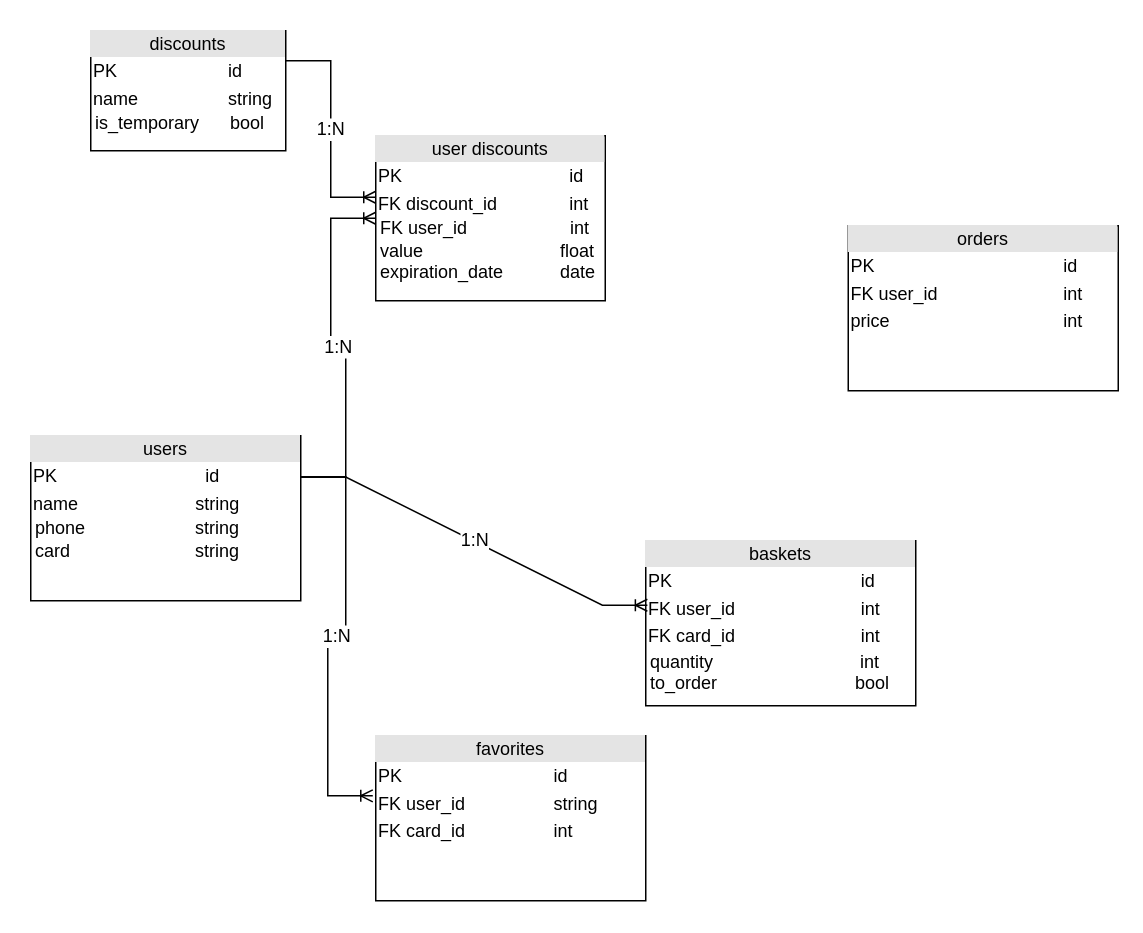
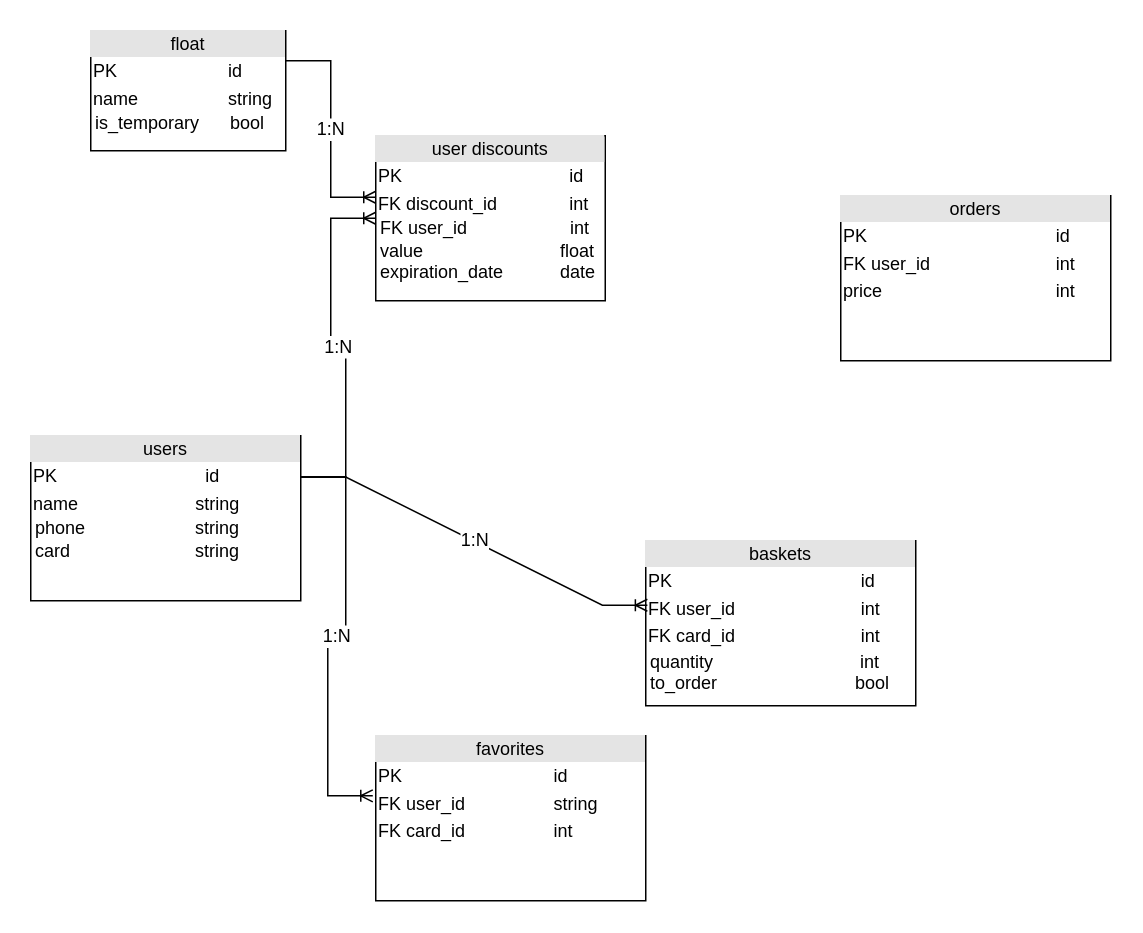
  <mxCell id="0" />
  <mxCell id="1" parent="0" />
  <mxCell id="2" value="&lt;div style=&quot;text-align: center; box-sizing: border-box; width: 100%; background: rgb(228, 228, 228); padding: 2px;&quot;&gt;users&lt;/div&gt;&lt;table style=&quot;width:100%;font-size:1em;&quot; cellpadding=&quot;2&quot; cellspacing=&quot;0&quot;&gt;&lt;tbody&gt;&lt;tr&gt;&lt;td&gt;PK&lt;/td&gt;&lt;td&gt;&lt;span style=&quot;white-space: pre;&quot;&gt;&#09;&lt;/span&gt;&lt;span style=&quot;white-space: pre;&quot;&gt;&#09;&lt;/span&gt;&amp;nbsp; &amp;nbsp; id&lt;/td&gt;&lt;/tr&gt;&lt;tr&gt;&lt;td&gt;name&lt;/td&gt;&lt;td&gt;&lt;span style=&quot;white-space: pre;&quot;&gt;&#09;&lt;/span&gt;&lt;span style=&quot;white-space: pre;&quot;&gt;&#09;&lt;/span&gt;&amp;nbsp; string&lt;/td&gt;&lt;/tr&gt;&lt;/tbody&gt;&lt;/table&gt;&amp;nbsp;phone&lt;span style=&quot;white-space: pre;&quot;&gt;&lt;span style=&quot;white-space: pre;&quot;&gt;&#09;&lt;span style=&quot;white-space: pre;&quot;&gt;&#09;&lt;/span&gt; &lt;/span&gt;        string&lt;br&gt; card&lt;span style=&quot;white-space: pre;&quot;&gt;&#09;&lt;/span&gt;&lt;span style=&quot;white-space: pre;&quot;&gt;&#09;&lt;/span&gt;   &lt;span style=&quot;white-space: pre;&quot;&gt;&#09;&lt;/span&gt; string&lt;span style=&quot;white-space: pre;&quot;&gt;&#09;&lt;/span&gt;&lt;/span&gt;" style="verticalAlign=top;align=left;overflow=fill;html=1;" parent="1" vertex="1"><mxGeometry x="20" y="290" width="180" height="110" as="geometry" /></mxCell>
  <mxCell id="3" value="&lt;div style=&quot;text-align: center; box-sizing: border-box; width: 100%; background: rgb(228, 228, 228); padding: 2px;&quot;&gt;baskets&lt;/div&gt;&lt;table style=&quot;width:100%;font-size:1em;&quot; cellpadding=&quot;2&quot; cellspacing=&quot;0&quot;&gt;&lt;tbody&gt;&lt;tr&gt;&lt;td&gt;PK&lt;/td&gt;&lt;td&gt;id&lt;/td&gt;&lt;/tr&gt;&lt;tr&gt;&lt;td&gt;FK user_id&lt;/td&gt;&lt;td&gt;int&lt;/td&gt;&lt;/tr&gt;&lt;tr&gt;&lt;td&gt;FK card_id&lt;/td&gt;&lt;td&gt;int&lt;/td&gt;&lt;/tr&gt;&lt;/tbody&gt;&lt;/table&gt;&amp;nbsp;quantity&lt;span style=&quot;white-space: pre;&quot;&gt;&#09;&lt;/span&gt;&lt;span style=&quot;white-space: pre;&quot;&gt;&#09;&lt;/span&gt;&lt;span style=&quot;white-space: pre;&quot;&gt;&#09;&lt;/span&gt;&lt;span style=&quot;white-space: pre;&quot;&gt;&#09;&lt;/span&gt;&amp;nbsp; &amp;nbsp;int&lt;br&gt;&amp;nbsp;to_order&lt;span style=&quot;white-space: pre;&quot;&gt;&#09;&lt;/span&gt;&lt;span style=&quot;white-space: pre;&quot;&gt;&#09;&lt;/span&gt;&lt;span style=&quot;white-space: pre;&quot;&gt;&#09;&lt;/span&gt;&lt;span style=&quot;white-space: pre;&quot;&gt;&#09;&lt;/span&gt;&amp;nbsp; bool" style="verticalAlign=top;align=left;overflow=fill;html=1;" parent="1" vertex="1"><mxGeometry x="430" y="360" width="180" height="110" as="geometry" /></mxCell>
  <mxCell id="4" value="&lt;div style=&quot;text-align: center; box-sizing: border-box; width: 100%; background: rgb(228, 228, 228); padding: 2px;&quot;&gt;favorites&lt;/div&gt;&lt;table style=&quot;width:100%;font-size:1em;&quot; cellpadding=&quot;2&quot; cellspacing=&quot;0&quot;&gt;&lt;tbody&gt;&lt;tr&gt;&lt;td&gt;PK&lt;/td&gt;&lt;td&gt;id&lt;/td&gt;&lt;/tr&gt;&lt;tr&gt;&lt;td&gt;FK user_id&lt;/td&gt;&lt;td&gt;string&lt;/td&gt;&lt;/tr&gt;&lt;tr&gt;&lt;td&gt;FK card_id&lt;/td&gt;&lt;td&gt;int&lt;/td&gt;&lt;/tr&gt;&lt;/tbody&gt;&lt;/table&gt;&amp;nbsp;&lt;span style=&quot;white-space: pre;&quot;&gt;&#09;&lt;/span&gt;" style="verticalAlign=top;align=left;overflow=fill;html=1;" parent="1" vertex="1"><mxGeometry x="250" y="490" width="180" height="110" as="geometry" /></mxCell>
- <mxCell id="5" value="&lt;div style=&quot;text-align: center; box-sizing: border-box; width: 100%; background: rgb(228, 228, 228); padding: 2px;&quot;&gt;orders&lt;/div&gt;&lt;table style=&quot;width:100%;font-size:1em;&quot; cellpadding=&quot;2&quot; cellspacing=&quot;0&quot;&gt;&lt;tbody&gt;&lt;tr&gt;&lt;td&gt;PK&lt;/td&gt;&lt;td&gt;id&lt;/td&gt;&lt;/tr&gt;&lt;tr&gt;&lt;td&gt;FK user_id&lt;/td&gt;&lt;td&gt;int&lt;/td&gt;&lt;/tr&gt;&lt;tr&gt;&lt;td&gt;price&lt;/td&gt;&lt;td&gt;int&lt;/td&gt;&lt;/tr&gt;&lt;/tbody&gt;&lt;/table&gt;" style="verticalAlign=top;align=left;overflow=fill;html=1;" parent="1" vertex="1"><mxGeometry x="565" y="150" width="180" height="110" as="geometry" /></mxCell>
+ <mxCell id="5" value="&lt;div style=&quot;text-align: center; box-sizing: border-box; width: 100%; background: rgb(228, 228, 228); padding: 2px;&quot;&gt;orders&lt;/div&gt;&lt;table style=&quot;width:100%;font-size:1em;&quot; cellpadding=&quot;2&quot; cellspacing=&quot;0&quot;&gt;&lt;tbody&gt;&lt;tr&gt;&lt;td&gt;PK&lt;/td&gt;&lt;td&gt;id&lt;/td&gt;&lt;/tr&gt;&lt;tr&gt;&lt;td&gt;FK user_id&lt;/td&gt;&lt;td&gt;int&lt;/td&gt;&lt;/tr&gt;&lt;tr&gt;&lt;td&gt;price&lt;/td&gt;&lt;td&gt;int&lt;/td&gt;&lt;/tr&gt;&lt;/tbody&gt;&lt;/table&gt;" style="verticalAlign=top;align=left;overflow=fill;html=1;" parent="1" vertex="1"><mxGeometry x="560" y="130" width="180" height="110" as="geometry" /></mxCell>
  <mxCell id="6" value="&lt;div style=&quot;text-align: center; box-sizing: border-box; width: 100%; background: rgb(228, 228, 228); padding: 2px;&quot;&gt;user discounts&lt;/div&gt;&lt;table style=&quot;width:100%;font-size:1em;&quot; cellpadding=&quot;2&quot; cellspacing=&quot;0&quot;&gt;&lt;tbody&gt;&lt;tr&gt;&lt;td&gt;PK&lt;/td&gt;&lt;td&gt;id&lt;/td&gt;&lt;/tr&gt;&lt;tr&gt;&lt;td&gt;FK discount_id&lt;/td&gt;&lt;td&gt;int&lt;/td&gt;&lt;/tr&gt;&lt;/tbody&gt;&lt;/table&gt;&lt;span style=&quot;&quot;&gt;&amp;nbsp;FK user_id &lt;span style=&quot;white-space: pre;&quot;&gt;&#09;&lt;/span&gt;&lt;span style=&quot;white-space: pre;&quot;&gt;&#09;&lt;/span&gt;&amp;nbsp; &amp;nbsp; &amp;nbsp; &amp;nbsp;int&lt;br&gt;&amp;nbsp;value&lt;span style=&quot;white-space: pre;&quot;&gt;&#09;&lt;/span&gt;&lt;span style=&quot;white-space: pre;&quot;&gt;&#09;&lt;/span&gt;&lt;span style=&quot;white-space: pre;&quot;&gt;&#09;&lt;/span&gt;&amp;nbsp; &amp;nbsp; &amp;nbsp;float&lt;br&gt;&amp;nbsp;expiration_date&lt;span style=&quot;white-space: pre;&quot;&gt;&#09;&lt;/span&gt;&amp;nbsp; &amp;nbsp; &amp;nbsp;date&lt;br&gt;&lt;/span&gt;" style="verticalAlign=top;align=left;overflow=fill;html=1;" parent="1" vertex="1"><mxGeometry x="250" y="90" width="153" height="110" as="geometry" /></mxCell>
- <mxCell id="7" value="&lt;div style=&quot;text-align: center; box-sizing: border-box; width: 100%; background: rgb(228, 228, 228); padding: 2px;&quot;&gt;discounts&lt;/div&gt;&lt;table style=&quot;width:100%;font-size:1em;&quot; cellpadding=&quot;2&quot; cellspacing=&quot;0&quot;&gt;&lt;tbody&gt;&lt;tr&gt;&lt;td&gt;PK&lt;/td&gt;&lt;td&gt;&lt;span style=&quot;white-space: pre;&quot;&gt;&#09;&lt;/span&gt;&lt;span style=&quot;white-space: pre;&quot;&gt;&#09;&lt;/span&gt;id&lt;/td&gt;&lt;/tr&gt;&lt;tr&gt;&lt;td&gt;name&lt;/td&gt;&lt;td&gt;&lt;span style=&quot;white-space: pre;&quot;&gt;&#09;&lt;span style=&quot;white-space: pre;&quot;&gt;&#09;&lt;/span&gt;&lt;/span&gt;string&lt;/td&gt;&lt;/tr&gt;&lt;/tbody&gt;&lt;/table&gt;&lt;span style=&quot;&quot;&gt;&amp;nbsp;is_temporary &lt;span style=&quot;white-space: pre;&quot;&gt;&#09;&lt;/span&gt;&amp;nbsp; &amp;nbsp; bool&lt;br&gt;&lt;/span&gt;" style="verticalAlign=top;align=left;overflow=fill;html=1;" parent="1" vertex="1"><mxGeometry x="60" y="20" width="130" height="80" as="geometry" /></mxCell>
+ <mxCell id="7" value="&lt;div style=&quot;text-align: center; box-sizing: border-box; width: 100%; background: rgb(228, 228, 228); padding: 2px;&quot;&gt;float&lt;/div&gt;&lt;table style=&quot;width:100%;font-size:1em;&quot; cellpadding=&quot;2&quot; cellspacing=&quot;0&quot;&gt;&lt;tbody&gt;&lt;tr&gt;&lt;td&gt;PK&lt;/td&gt;&lt;td&gt;&lt;span style=&quot;white-space: pre;&quot;&gt;&#09;&lt;/span&gt;&lt;span style=&quot;white-space: pre;&quot;&gt;&#09;&lt;/span&gt;id&lt;/td&gt;&lt;/tr&gt;&lt;tr&gt;&lt;td&gt;name&lt;/td&gt;&lt;td&gt;&lt;span style=&quot;white-space: pre;&quot;&gt;&#09;&lt;span style=&quot;white-space: pre;&quot;&gt;&#09;&lt;/span&gt;&lt;/span&gt;string&lt;/td&gt;&lt;/tr&gt;&lt;/tbody&gt;&lt;/table&gt;&lt;span style=&quot;&quot;&gt;&amp;nbsp;is_temporary &lt;span style=&quot;white-space: pre;&quot;&gt;&#09;&lt;/span&gt;&amp;nbsp; &amp;nbsp; bool&lt;br&gt;&lt;/span&gt;" style="verticalAlign=top;align=left;overflow=fill;html=1;" parent="1" vertex="1"><mxGeometry x="60" y="20" width="130" height="80" as="geometry" /></mxCell>
  <mxCell id="8" value="1:N" style="edgeStyle=entityRelationEdgeStyle;fontSize=12;html=1;endArrow=ERoneToMany;rounded=0;exitX=1;exitY=0.25;exitDx=0;exitDy=0;entryX=0;entryY=0.5;entryDx=0;entryDy=0;" edge="1" parent="1" source="2" target="6"><mxGeometry width="100" height="100" relative="1" as="geometry"><mxPoint x="430" y="470" as="sourcePoint" /><mxPoint x="363" y="260" as="targetPoint" /></mxGeometry></mxCell>
  <mxCell id="9" value="1:N" style="edgeStyle=entityRelationEdgeStyle;fontSize=12;html=1;endArrow=ERoneToMany;rounded=0;exitX=1;exitY=0.25;exitDx=0;exitDy=0;entryX=0;entryY=0.373;entryDx=0;entryDy=0;entryPerimeter=0;" edge="1" parent="1" source="7" target="6"><mxGeometry width="100" height="100" relative="1" as="geometry"><mxPoint x="90" y="157.5" as="sourcePoint" /><mxPoint x="240" y="140" as="targetPoint" /></mxGeometry></mxCell>
  <mxCell id="10" value="1:N" style="edgeStyle=entityRelationEdgeStyle;fontSize=12;html=1;endArrow=ERoneToMany;rounded=0;exitX=1;exitY=0.25;exitDx=0;exitDy=0;entryX=-0.011;entryY=0.364;entryDx=0;entryDy=0;entryPerimeter=0;" edge="1" parent="1" source="2" target="4"><mxGeometry width="100" height="100" relative="1" as="geometry"><mxPoint x="230" y="317.5" as="sourcePoint" /><mxPoint x="320" y="390" as="targetPoint" /></mxGeometry></mxCell>
  <mxCell id="11" value="1:N" style="edgeStyle=entityRelationEdgeStyle;fontSize=12;html=1;endArrow=ERoneToMany;rounded=0;exitX=1;exitY=0.25;exitDx=0;exitDy=0;entryX=0.006;entryY=0.391;entryDx=0;entryDy=0;entryPerimeter=0;" edge="1" parent="1" source="2" target="3"><mxGeometry width="100" height="100" relative="1" as="geometry"><mxPoint x="470" y="350" as="sourcePoint" /><mxPoint x="570" y="250" as="targetPoint" /></mxGeometry></mxCell>
